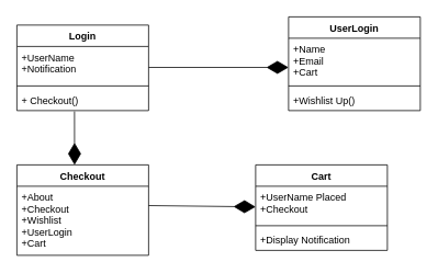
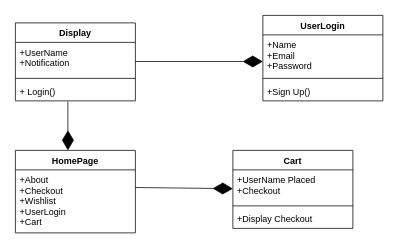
  <mxCell id="0" />
  <mxCell id="1" parent="0" />
- <mxCell id="2" value="Login" style="swimlane;fontStyle=1;align=center;verticalAlign=top;childLayout=stackLayout;horizontal=1;startSize=26;horizontalStack=0;resizeParent=1;resizeParentMax=0;resizeLast=0;collapsible=1;marginBottom=0;" vertex="1" parent="1"><mxGeometry x="20" y="30" width="160" height="104" as="geometry" /></mxCell>
+ <mxCell id="2" value="Display" style="swimlane;fontStyle=1;align=center;verticalAlign=top;childLayout=stackLayout;horizontal=1;startSize=26;horizontalStack=0;resizeParent=1;resizeParentMax=0;resizeLast=0;collapsible=1;marginBottom=0;" vertex="1" parent="1"><mxGeometry x="20" y="30" width="160" height="104" as="geometry" /></mxCell>
  <mxCell id="3" value="+UserName&#10;+Notification" style="text;strokeColor=none;fillColor=none;align=left;verticalAlign=top;spacingLeft=4;spacingRight=4;overflow=hidden;rotatable=0;points=[[0,0.5],[1,0.5]];portConstraint=eastwest;" vertex="1" parent="2"><mxGeometry y="26" width="160" height="44" as="geometry" /></mxCell>
  <mxCell id="4" value="" style="line;strokeWidth=1;fillColor=none;align=left;verticalAlign=middle;spacingTop=-1;spacingLeft=3;spacingRight=3;rotatable=0;labelPosition=right;points=[];portConstraint=eastwest;" vertex="1" parent="2"><mxGeometry y="70" width="160" height="8" as="geometry" /></mxCell>
- <mxCell id="5" value="+ Checkout()" style="text;strokeColor=none;fillColor=none;align=left;verticalAlign=top;spacingLeft=4;spacingRight=4;overflow=hidden;rotatable=0;points=[[0,0.5],[1,0.5]];portConstraint=eastwest;" vertex="1" parent="2"><mxGeometry y="78" width="160" height="26" as="geometry" /></mxCell>
+ <mxCell id="5" value="+ Login()" style="text;strokeColor=none;fillColor=none;align=left;verticalAlign=top;spacingLeft=4;spacingRight=4;overflow=hidden;rotatable=0;points=[[0,0.5],[1,0.5]];portConstraint=eastwest;" vertex="1" parent="2"><mxGeometry y="78" width="160" height="26" as="geometry" /></mxCell>
  <mxCell id="6" value="" style="endArrow=diamondThin;endFill=1;endSize=24;html=1;entryX=0;entryY=0.657;entryDx=0;entryDy=0;entryPerimeter=0;" edge="1" parent="1" target="8"><mxGeometry width="160" relative="1" as="geometry"><mxPoint x="180" y="81.5" as="sourcePoint" /><mxPoint x="270" y="81.5" as="targetPoint" /></mxGeometry></mxCell>
  <mxCell id="7" value="UserLogin" style="swimlane;fontStyle=1;align=center;verticalAlign=top;childLayout=stackLayout;horizontal=1;startSize=26;horizontalStack=0;resizeParent=1;resizeParentMax=0;resizeLast=0;collapsible=1;marginBottom=0;" vertex="1" parent="1"><mxGeometry x="350" y="20" width="160" height="114" as="geometry" /></mxCell>
- <mxCell id="8" value="+Name&#10;+Email&#10;+Cart" style="text;strokeColor=none;fillColor=none;align=left;verticalAlign=top;spacingLeft=4;spacingRight=4;overflow=hidden;rotatable=0;points=[[0,0.5],[1,0.5]];portConstraint=eastwest;" vertex="1" parent="7"><mxGeometry y="26" width="160" height="54" as="geometry" /></mxCell>
+ <mxCell id="8" value="+Name&#10;+Email&#10;+Password" style="text;strokeColor=none;fillColor=none;align=left;verticalAlign=top;spacingLeft=4;spacingRight=4;overflow=hidden;rotatable=0;points=[[0,0.5],[1,0.5]];portConstraint=eastwest;" vertex="1" parent="7"><mxGeometry y="26" width="160" height="54" as="geometry" /></mxCell>
  <mxCell id="9" value="" style="line;strokeWidth=1;fillColor=none;align=left;verticalAlign=middle;spacingTop=-1;spacingLeft=3;spacingRight=3;rotatable=0;labelPosition=right;points=[];portConstraint=eastwest;" vertex="1" parent="7"><mxGeometry y="80" width="160" height="8" as="geometry" /></mxCell>
- <mxCell id="10" value="+Wishlist Up()" style="text;strokeColor=none;fillColor=none;align=left;verticalAlign=top;spacingLeft=4;spacingRight=4;overflow=hidden;rotatable=0;points=[[0,0.5],[1,0.5]];portConstraint=eastwest;" vertex="1" parent="7"><mxGeometry y="88" width="160" height="26" as="geometry" /></mxCell>
- <mxCell id="11" value="Checkout" style="swimlane;fontStyle=1;align=center;verticalAlign=top;childLayout=stackLayout;horizontal=1;startSize=26;horizontalStack=0;resizeParent=1;resizeParentMax=0;resizeLast=0;collapsible=1;marginBottom=0;" vertex="1" parent="1"><mxGeometry x="20" y="200" width="160" height="110" as="geometry" /></mxCell>
+ <mxCell id="10" value="+Sign Up()" style="text;strokeColor=none;fillColor=none;align=left;verticalAlign=top;spacingLeft=4;spacingRight=4;overflow=hidden;rotatable=0;points=[[0,0.5],[1,0.5]];portConstraint=eastwest;" vertex="1" parent="7"><mxGeometry y="88" width="160" height="26" as="geometry" /></mxCell>
+ <mxCell id="11" value="HomePage" style="swimlane;fontStyle=1;align=center;verticalAlign=top;childLayout=stackLayout;horizontal=1;startSize=26;horizontalStack=0;resizeParent=1;resizeParentMax=0;resizeLast=0;collapsible=1;marginBottom=0;" vertex="1" parent="1"><mxGeometry x="20" y="200" width="160" height="110" as="geometry" /></mxCell>
  <mxCell id="12" value="+About&#10;+Checkout&#10;+Wishlist&#10;+UserLogin&#10;+Cart" style="text;strokeColor=none;fillColor=none;align=left;verticalAlign=top;spacingLeft=4;spacingRight=4;overflow=hidden;rotatable=0;points=[[0,0.5],[1,0.5]];portConstraint=eastwest;" vertex="1" parent="11"><mxGeometry y="26" width="160" height="84" as="geometry" /></mxCell>
  <mxCell id="13" value="" style="endArrow=diamondThin;endFill=1;endSize=24;html=1;entryX=0.438;entryY=0;entryDx=0;entryDy=0;entryPerimeter=0;" edge="1" parent="1" target="11"><mxGeometry width="160" relative="1" as="geometry"><mxPoint x="90" y="135" as="sourcePoint" /><mxPoint x="20" y="370" as="targetPoint" /></mxGeometry></mxCell>
  <mxCell id="14" value="" style="endArrow=diamondThin;endFill=1;endSize=24;html=1;" edge="1" parent="1" target="15"><mxGeometry width="160" relative="1" as="geometry"><mxPoint x="180" y="249.5" as="sourcePoint" /><mxPoint x="340" y="249.5" as="targetPoint" /></mxGeometry></mxCell>
  <mxCell id="15" value="Cart" style="swimlane;fontStyle=1;align=center;verticalAlign=top;childLayout=stackLayout;horizontal=1;startSize=26;horizontalStack=0;resizeParent=1;resizeParentMax=0;resizeLast=0;collapsible=1;marginBottom=0;" vertex="1" parent="1"><mxGeometry x="310" y="200" width="160" height="104" as="geometry" /></mxCell>
  <mxCell id="16" value="+UserName Placed&#10;+Checkout" style="text;strokeColor=none;fillColor=none;align=left;verticalAlign=top;spacingLeft=4;spacingRight=4;overflow=hidden;rotatable=0;points=[[0,0.5],[1,0.5]];portConstraint=eastwest;" vertex="1" parent="15"><mxGeometry y="26" width="160" height="44" as="geometry" /></mxCell>
  <mxCell id="17" value="" style="line;strokeWidth=1;fillColor=none;align=left;verticalAlign=middle;spacingTop=-1;spacingLeft=3;spacingRight=3;rotatable=0;labelPosition=right;points=[];portConstraint=eastwest;" vertex="1" parent="15"><mxGeometry y="70" width="160" height="8" as="geometry" /></mxCell>
- <mxCell id="18" value="+Display Notification" style="text;strokeColor=none;fillColor=none;align=left;verticalAlign=top;spacingLeft=4;spacingRight=4;overflow=hidden;rotatable=0;points=[[0,0.5],[1,0.5]];portConstraint=eastwest;" vertex="1" parent="15"><mxGeometry y="78" width="160" height="26" as="geometry" /></mxCell>
+ <mxCell id="18" value="+Display Checkout" style="text;strokeColor=none;fillColor=none;align=left;verticalAlign=top;spacingLeft=4;spacingRight=4;overflow=hidden;rotatable=0;points=[[0,0.5],[1,0.5]];portConstraint=eastwest;" vertex="1" parent="15"><mxGeometry y="78" width="160" height="26" as="geometry" /></mxCell>
